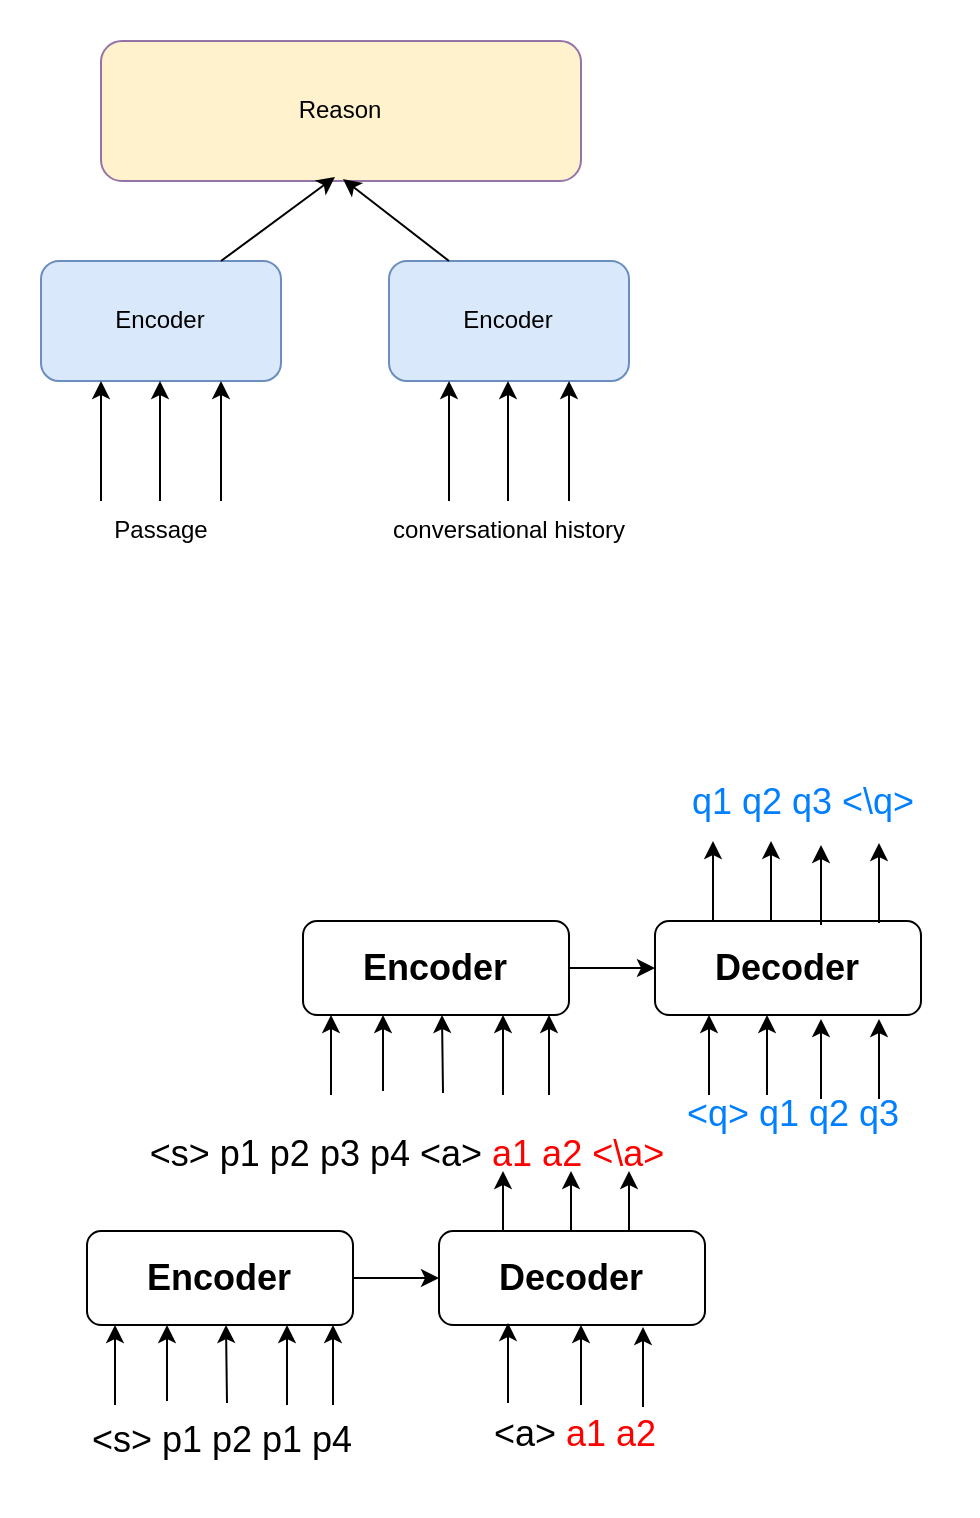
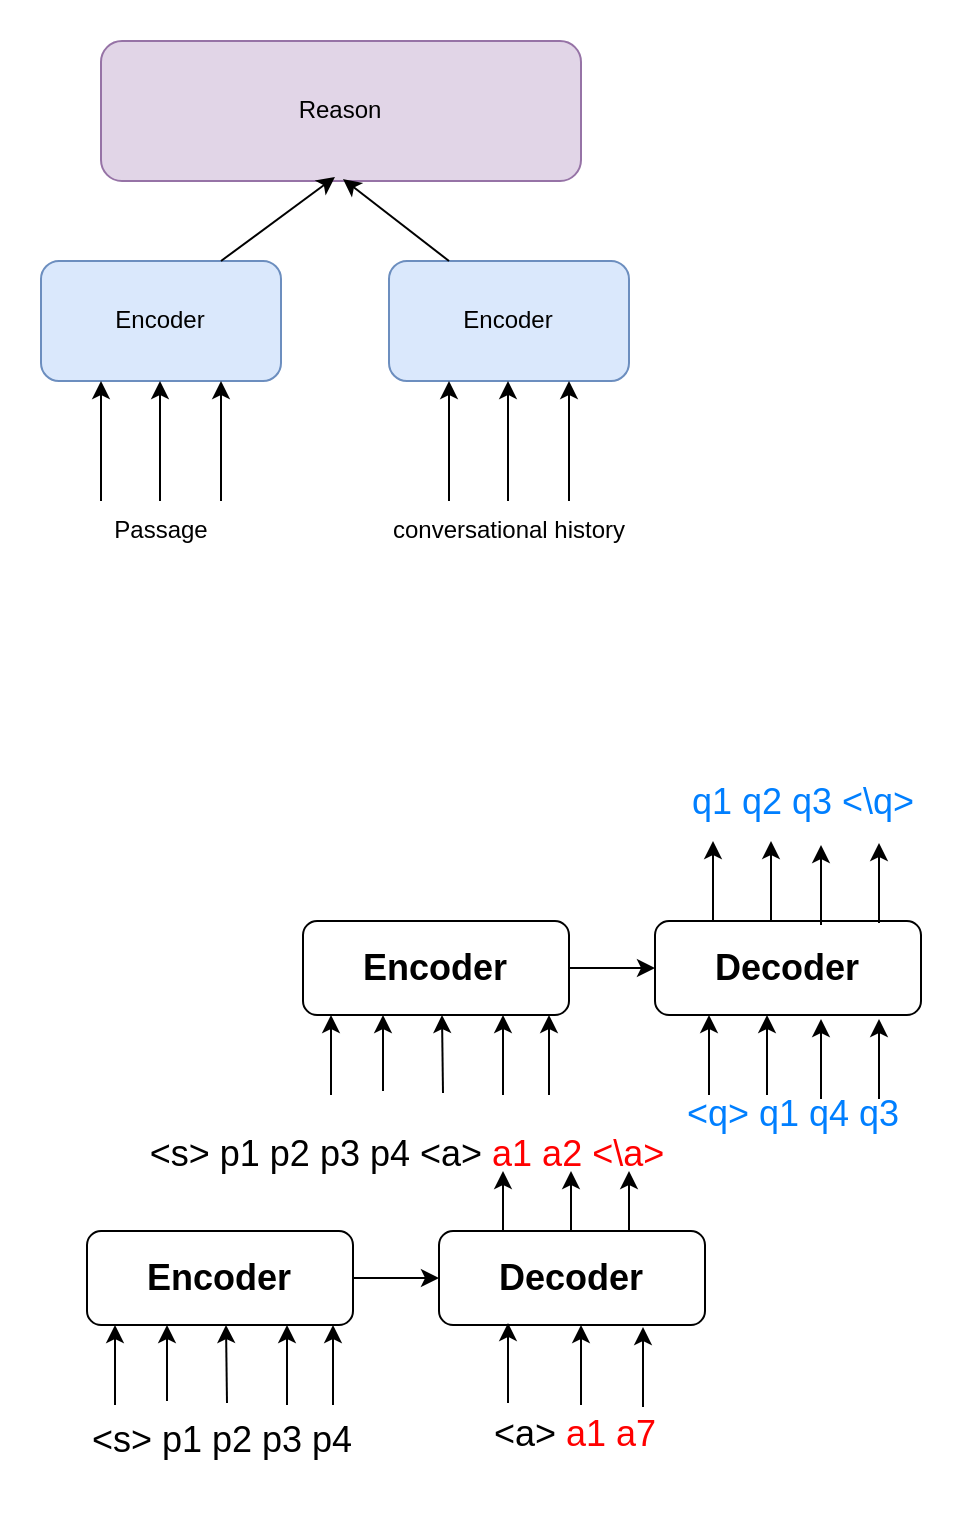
  <mxCell id="0" />
  <mxCell id="1" parent="0" />
  <mxCell id="2" value="Encoder" style="rounded=1;whiteSpace=wrap;html=1;fillColor=#dae8fc;strokeColor=#6c8ebf;" vertex="1" parent="1"><mxGeometry x="20" y="130" width="120" height="60" as="geometry" /></mxCell>
  <mxCell id="3" value="" style="endArrow=classic;html=1;rounded=0;entryX=0.25;entryY=1;entryDx=0;entryDy=0;" edge="1" parent="1" target="2"><mxGeometry width="50" height="50" relative="1" as="geometry"><mxPoint x="50" y="250" as="sourcePoint" /><mxPoint x="90" y="190" as="targetPoint" /></mxGeometry></mxCell>
  <mxCell id="4" value="" style="endArrow=classic;html=1;rounded=0;entryX=0.25;entryY=1;entryDx=0;entryDy=0;" edge="1" parent="1"><mxGeometry width="50" height="50" relative="1" as="geometry"><mxPoint x="79.5" y="250" as="sourcePoint" /><mxPoint x="79.5" y="190" as="targetPoint" /></mxGeometry></mxCell>
  <mxCell id="5" value="" style="endArrow=classic;html=1;rounded=0;entryX=0.25;entryY=1;entryDx=0;entryDy=0;" edge="1" parent="1"><mxGeometry width="50" height="50" relative="1" as="geometry"><mxPoint x="110" y="250" as="sourcePoint" /><mxPoint x="110" y="190" as="targetPoint" /></mxGeometry></mxCell>
  <mxCell id="6" value="Encoder" style="rounded=1;whiteSpace=wrap;html=1;fillColor=#dae8fc;strokeColor=#6c8ebf;" vertex="1" parent="1"><mxGeometry x="194" y="130" width="120" height="60" as="geometry" /></mxCell>
  <mxCell id="7" value="" style="endArrow=classic;html=1;rounded=0;entryX=0.25;entryY=1;entryDx=0;entryDy=0;" edge="1" parent="1" target="6"><mxGeometry width="50" height="50" relative="1" as="geometry"><mxPoint x="224" y="250" as="sourcePoint" /><mxPoint x="264" y="190" as="targetPoint" /></mxGeometry></mxCell>
  <mxCell id="8" value="" style="endArrow=classic;html=1;rounded=0;entryX=0.25;entryY=1;entryDx=0;entryDy=0;" edge="1" parent="1"><mxGeometry width="50" height="50" relative="1" as="geometry"><mxPoint x="253.5" y="250" as="sourcePoint" /><mxPoint x="253.5" y="190" as="targetPoint" /></mxGeometry></mxCell>
  <mxCell id="9" value="" style="endArrow=classic;html=1;rounded=0;entryX=0.25;entryY=1;entryDx=0;entryDy=0;" edge="1" parent="1"><mxGeometry width="50" height="50" relative="1" as="geometry"><mxPoint x="284" y="250" as="sourcePoint" /><mxPoint x="284" y="190" as="targetPoint" /></mxGeometry></mxCell>
- <mxCell id="10" value="Reason" style="rounded=1;whiteSpace=wrap;html=1;fillColor=#fff2cc;strokeColor=#9673a6;" vertex="1" parent="1"><mxGeometry x="50" y="20" width="240" height="70" as="geometry" /></mxCell>
+ <mxCell id="10" value="Reason" style="rounded=1;whiteSpace=wrap;html=1;fillColor=#e1d5e7;strokeColor=#9673a6;" vertex="1" parent="1"><mxGeometry x="50" y="20" width="240" height="70" as="geometry" /></mxCell>
  <mxCell id="11" value="Passage" style="text;html=1;resizable=0;autosize=1;align=center;verticalAlign=middle;points=[];fillColor=none;strokeColor=none;rounded=0;" vertex="1" parent="1"><mxGeometry x="45" y="250" width="70" height="30" as="geometry" /></mxCell>
  <mxCell id="12" value="conversational history" style="text;html=1;resizable=0;autosize=1;align=center;verticalAlign=middle;points=[];fillColor=none;strokeColor=none;rounded=0;" vertex="1" parent="1"><mxGeometry x="184" y="250" width="140" height="30" as="geometry" /></mxCell>
  <mxCell id="13" value="" style="endArrow=classic;html=1;rounded=0;entryX=0.25;entryY=1;entryDx=0;entryDy=0;exitX=0.75;exitY=0;exitDx=0;exitDy=0;" edge="1" parent="1" source="2"><mxGeometry width="50" height="50" relative="1" as="geometry"><mxPoint x="167" y="148" as="sourcePoint" /><mxPoint x="167" y="88" as="targetPoint" /></mxGeometry></mxCell>
  <mxCell id="14" value="" style="endArrow=classic;html=1;rounded=0;exitX=0.25;exitY=0;exitDx=0;exitDy=0;" edge="1" parent="1" source="6"><mxGeometry width="50" height="50" relative="1" as="geometry"><mxPoint x="120" y="140" as="sourcePoint" /><mxPoint x="171" y="89" as="targetPoint" /></mxGeometry></mxCell>
  <mxCell id="15" value="Encoder" style="rounded=1;whiteSpace=wrap;html=1;strokeWidth=1;fontSize=18;fontStyle=1" vertex="1" parent="1"><mxGeometry x="43" y="615" width="133" height="47" as="geometry" /></mxCell>
  <mxCell id="16" value="Decoder" style="rounded=1;whiteSpace=wrap;html=1;strokeWidth=1;fontSize=18;fontStyle=1" vertex="1" parent="1"><mxGeometry x="219" y="615" width="133" height="47" as="geometry" /></mxCell>
  <mxCell id="17" value="" style="endArrow=classic;html=1;rounded=0;fontSize=18;exitX=1;exitY=0.5;exitDx=0;exitDy=0;entryX=0;entryY=0.5;entryDx=0;entryDy=0;" edge="1" parent="1" source="15" target="16"><mxGeometry width="50" height="50" relative="1" as="geometry"><mxPoint x="175" y="679" as="sourcePoint" /><mxPoint x="225" y="629" as="targetPoint" /></mxGeometry></mxCell>
  <mxCell id="18" value="" style="endArrow=classic;html=1;rounded=0;entryX=0.25;entryY=1;entryDx=0;entryDy=0;" edge="1" parent="1"><mxGeometry width="50" height="50" relative="1" as="geometry"><mxPoint x="83" y="700" as="sourcePoint" /><mxPoint x="83" y="662" as="targetPoint" /></mxGeometry></mxCell>
  <mxCell id="19" value="" style="endArrow=classic;html=1;rounded=0;entryX=0.25;entryY=1;entryDx=0;entryDy=0;" edge="1" parent="1"><mxGeometry width="50" height="50" relative="1" as="geometry"><mxPoint x="113" y="701" as="sourcePoint" /><mxPoint x="112.5" y="662" as="targetPoint" /></mxGeometry></mxCell>
  <mxCell id="20" value="" style="endArrow=classic;html=1;rounded=0;entryX=0.25;entryY=1;entryDx=0;entryDy=0;" edge="1" parent="1"><mxGeometry width="50" height="50" relative="1" as="geometry"><mxPoint x="143" y="702" as="sourcePoint" /><mxPoint x="143" y="662" as="targetPoint" /></mxGeometry></mxCell>
  <mxCell id="21" value="" style="endArrow=classic;html=1;rounded=0;entryX=0.25;entryY=1;entryDx=0;entryDy=0;" edge="1" parent="1"><mxGeometry width="50" height="50" relative="1" as="geometry"><mxPoint x="166" y="702" as="sourcePoint" /><mxPoint x="166" y="662" as="targetPoint" /></mxGeometry></mxCell>
  <mxCell id="22" value="" style="endArrow=classic;html=1;rounded=0;entryX=0.25;entryY=1;entryDx=0;entryDy=0;" edge="1" parent="1"><mxGeometry width="50" height="50" relative="1" as="geometry"><mxPoint x="57" y="702" as="sourcePoint" /><mxPoint x="57" y="662" as="targetPoint" /></mxGeometry></mxCell>
  <mxCell id="23" value="" style="endArrow=classic;html=1;rounded=0;entryX=0.25;entryY=1;entryDx=0;entryDy=0;" edge="1" parent="1"><mxGeometry width="50" height="50" relative="1" as="geometry"><mxPoint x="253.5" y="701" as="sourcePoint" /><mxPoint x="253.5" y="661" as="targetPoint" /></mxGeometry></mxCell>
  <mxCell id="24" value="" style="endArrow=classic;html=1;rounded=0;entryX=0.25;entryY=1;entryDx=0;entryDy=0;" edge="1" parent="1"><mxGeometry width="50" height="50" relative="1" as="geometry"><mxPoint x="290" y="702" as="sourcePoint" /><mxPoint x="290" y="662" as="targetPoint" /></mxGeometry></mxCell>
  <mxCell id="25" value="" style="endArrow=classic;html=1;rounded=0;entryX=0.25;entryY=1;entryDx=0;entryDy=0;" edge="1" parent="1"><mxGeometry width="50" height="50" relative="1" as="geometry"><mxPoint x="321" y="703" as="sourcePoint" /><mxPoint x="321" y="663" as="targetPoint" /></mxGeometry></mxCell>
  <mxCell id="26" value="Encoder" style="rounded=1;whiteSpace=wrap;html=1;strokeWidth=1;fontSize=18;fontStyle=1" vertex="1" parent="1"><mxGeometry x="151" y="460" width="133" height="47" as="geometry" /></mxCell>
  <mxCell id="27" value="Decoder" style="rounded=1;whiteSpace=wrap;html=1;strokeWidth=1;fontSize=18;fontStyle=1" vertex="1" parent="1"><mxGeometry x="327" y="460" width="133" height="47" as="geometry" /></mxCell>
  <mxCell id="28" value="" style="endArrow=classic;html=1;rounded=0;fontSize=18;exitX=1;exitY=0.5;exitDx=0;exitDy=0;entryX=0;entryY=0.5;entryDx=0;entryDy=0;" edge="1" parent="1" source="26" target="27"><mxGeometry width="50" height="50" relative="1" as="geometry"><mxPoint x="283" y="524" as="sourcePoint" /><mxPoint x="333" y="474" as="targetPoint" /></mxGeometry></mxCell>
  <mxCell id="29" value="" style="endArrow=classic;html=1;rounded=0;entryX=0.25;entryY=1;entryDx=0;entryDy=0;" edge="1" parent="1"><mxGeometry width="50" height="50" relative="1" as="geometry"><mxPoint x="191" y="545" as="sourcePoint" /><mxPoint x="191" y="507" as="targetPoint" /></mxGeometry></mxCell>
  <mxCell id="30" value="" style="endArrow=classic;html=1;rounded=0;entryX=0.25;entryY=1;entryDx=0;entryDy=0;" edge="1" parent="1"><mxGeometry width="50" height="50" relative="1" as="geometry"><mxPoint x="221" y="546" as="sourcePoint" /><mxPoint x="220.5" y="507" as="targetPoint" /></mxGeometry></mxCell>
  <mxCell id="31" value="" style="endArrow=classic;html=1;rounded=0;entryX=0.25;entryY=1;entryDx=0;entryDy=0;" edge="1" parent="1"><mxGeometry width="50" height="50" relative="1" as="geometry"><mxPoint x="251" y="547" as="sourcePoint" /><mxPoint x="251" y="507" as="targetPoint" /></mxGeometry></mxCell>
  <mxCell id="32" value="" style="endArrow=classic;html=1;rounded=0;entryX=0.25;entryY=1;entryDx=0;entryDy=0;" edge="1" parent="1"><mxGeometry width="50" height="50" relative="1" as="geometry"><mxPoint x="274" y="547" as="sourcePoint" /><mxPoint x="274" y="507" as="targetPoint" /></mxGeometry></mxCell>
  <mxCell id="33" value="" style="endArrow=classic;html=1;rounded=0;entryX=0.25;entryY=1;entryDx=0;entryDy=0;" edge="1" parent="1"><mxGeometry width="50" height="50" relative="1" as="geometry"><mxPoint x="165" y="547" as="sourcePoint" /><mxPoint x="165" y="507" as="targetPoint" /></mxGeometry></mxCell>
  <mxCell id="34" value="" style="endArrow=classic;html=1;rounded=0;entryX=0.25;entryY=1;entryDx=0;entryDy=0;" edge="1" parent="1"><mxGeometry width="50" height="50" relative="1" as="geometry"><mxPoint x="354" y="547" as="sourcePoint" /><mxPoint x="354" y="507" as="targetPoint" /></mxGeometry></mxCell>
  <mxCell id="35" value="" style="endArrow=classic;html=1;rounded=0;entryX=0.25;entryY=1;entryDx=0;entryDy=0;" edge="1" parent="1"><mxGeometry width="50" height="50" relative="1" as="geometry"><mxPoint x="383" y="547" as="sourcePoint" /><mxPoint x="383" y="507" as="targetPoint" /></mxGeometry></mxCell>
  <mxCell id="36" value="" style="endArrow=classic;html=1;rounded=0;entryX=0.25;entryY=1;entryDx=0;entryDy=0;" edge="1" parent="1"><mxGeometry width="50" height="50" relative="1" as="geometry"><mxPoint x="410" y="549" as="sourcePoint" /><mxPoint x="410" y="509" as="targetPoint" /></mxGeometry></mxCell>
  <mxCell id="37" value="" style="endArrow=classic;html=1;rounded=0;entryX=0.25;entryY=1;entryDx=0;entryDy=0;" edge="1" parent="1"><mxGeometry width="50" height="50" relative="1" as="geometry"><mxPoint x="439" y="549" as="sourcePoint" /><mxPoint x="439" y="509" as="targetPoint" /></mxGeometry></mxCell>
- <mxCell id="38" value="&amp;lt;s&amp;gt; p1 p2 p1 p4&amp;nbsp;" style="text;html=1;resizable=0;autosize=1;align=center;verticalAlign=middle;points=[];fillColor=none;strokeColor=none;rounded=0;fontSize=18;" vertex="1" parent="1"><mxGeometry x="36" y="703" width="153" height="34" as="geometry" /></mxCell>
- <mxCell id="39" value="&amp;lt;a&amp;gt; &lt;font color=&quot;#ff0000&quot;&gt;a1 a2&lt;/font&gt;&amp;nbsp;&amp;nbsp;" style="text;html=1;resizable=0;autosize=1;align=center;verticalAlign=middle;points=[];fillColor=none;strokeColor=none;rounded=0;fontSize=18;" vertex="1" parent="1"><mxGeometry x="237" y="700" width="109" height="34" as="geometry" /></mxCell>
+ <mxCell id="38" value="&amp;lt;s&amp;gt; p1 p2 p3 p4&amp;nbsp;" style="text;html=1;resizable=0;autosize=1;align=center;verticalAlign=middle;points=[];fillColor=none;strokeColor=none;rounded=0;fontSize=18;" vertex="1" parent="1"><mxGeometry x="36" y="703" width="153" height="34" as="geometry" /></mxCell>
+ <mxCell id="39" value="&amp;lt;a&amp;gt; &lt;font color=&quot;#ff0000&quot;&gt;a1 a7&lt;/font&gt;&amp;nbsp;&amp;nbsp;" style="text;html=1;resizable=0;autosize=1;align=center;verticalAlign=middle;points=[];fillColor=none;strokeColor=none;rounded=0;fontSize=18;" vertex="1" parent="1"><mxGeometry x="237" y="700" width="109" height="34" as="geometry" /></mxCell>
  <mxCell id="40" value="&amp;lt;s&amp;gt; p1 p2 p3 p4 &amp;lt;a&amp;gt; &lt;font color=&quot;#ff0000&quot;&gt;a1 a2 &amp;lt;\a&amp;gt;&lt;/font&gt;&amp;nbsp;&amp;nbsp;" style="text;html=1;resizable=0;autosize=1;align=center;verticalAlign=middle;points=[];fillColor=none;strokeColor=none;rounded=0;fontSize=18;" vertex="1" parent="1"><mxGeometry x="65" y="560" width="285" height="34" as="geometry" /></mxCell>
  <mxCell id="41" value="" style="endArrow=classic;html=1;rounded=0;" edge="1" parent="1"><mxGeometry width="50" height="50" relative="1" as="geometry"><mxPoint x="285" y="615" as="sourcePoint" /><mxPoint x="285" y="585" as="targetPoint" /></mxGeometry></mxCell>
  <mxCell id="42" value="" style="endArrow=classic;html=1;rounded=0;" edge="1" parent="1"><mxGeometry width="50" height="50" relative="1" as="geometry"><mxPoint x="251" y="615" as="sourcePoint" /><mxPoint x="251" y="585" as="targetPoint" /></mxGeometry></mxCell>
- <mxCell id="43" value="&lt;font color=&quot;#007fff&quot;&gt;&amp;lt;q&amp;gt; q1 q2 q3&lt;/font&gt;&amp;nbsp;&amp;nbsp;" style="text;html=1;resizable=0;autosize=1;align=center;verticalAlign=middle;points=[];fillColor=none;strokeColor=none;rounded=0;fontSize=18;" vertex="1" parent="1"><mxGeometry x="333.5" y="540" width="134" height="34" as="geometry" /></mxCell>
+ <mxCell id="43" value="&lt;font color=&quot;#007fff&quot;&gt;&amp;lt;q&amp;gt; q1 q4 q3&lt;/font&gt;&amp;nbsp;&amp;nbsp;" style="text;html=1;resizable=0;autosize=1;align=center;verticalAlign=middle;points=[];fillColor=none;strokeColor=none;rounded=0;fontSize=18;" vertex="1" parent="1"><mxGeometry x="333.5" y="540" width="134" height="34" as="geometry" /></mxCell>
  <mxCell id="44" value="" style="endArrow=classic;html=1;rounded=0;entryX=0.25;entryY=1;entryDx=0;entryDy=0;" edge="1" parent="1"><mxGeometry width="50" height="50" relative="1" as="geometry"><mxPoint x="356" y="460" as="sourcePoint" /><mxPoint x="356" y="420" as="targetPoint" /></mxGeometry></mxCell>
  <mxCell id="45" value="" style="endArrow=classic;html=1;rounded=0;entryX=0.25;entryY=1;entryDx=0;entryDy=0;" edge="1" parent="1"><mxGeometry width="50" height="50" relative="1" as="geometry"><mxPoint x="385" y="460" as="sourcePoint" /><mxPoint x="385" y="420" as="targetPoint" /></mxGeometry></mxCell>
  <mxCell id="46" value="" style="endArrow=classic;html=1;rounded=0;entryX=0.25;entryY=1;entryDx=0;entryDy=0;" edge="1" parent="1"><mxGeometry width="50" height="50" relative="1" as="geometry"><mxPoint x="410" y="462" as="sourcePoint" /><mxPoint x="410" y="422" as="targetPoint" /></mxGeometry></mxCell>
  <mxCell id="47" value="&lt;font color=&quot;#007fff&quot;&gt;q1 q2 q3 &amp;lt;\q&amp;gt;&lt;/font&gt;" style="text;html=1;resizable=0;autosize=1;align=center;verticalAlign=middle;points=[];fillColor=none;strokeColor=none;rounded=0;fontSize=18;" vertex="1" parent="1"><mxGeometry x="336" y="384" width="129" height="34" as="geometry" /></mxCell>
  <mxCell id="48" value="" style="endArrow=classic;html=1;rounded=0;entryX=0.25;entryY=1;entryDx=0;entryDy=0;" edge="1" parent="1"><mxGeometry width="50" height="50" relative="1" as="geometry"><mxPoint x="439" y="461" as="sourcePoint" /><mxPoint x="439" y="421" as="targetPoint" /></mxGeometry></mxCell>
  <mxCell id="49" value="" style="endArrow=classic;html=1;rounded=0;" edge="1" parent="1"><mxGeometry width="50" height="50" relative="1" as="geometry"><mxPoint x="314" y="615" as="sourcePoint" /><mxPoint x="314" y="585" as="targetPoint" /></mxGeometry></mxCell>
